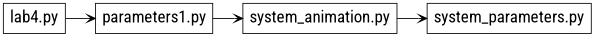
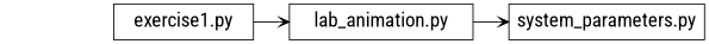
  digraph {
    fontname="Roboto Condensed"
    rankdir=LR
    node [color=black fontname="Roboto Condensed" fontsize=20 shape=box]
    edge [arrowhead=vee fontname="Roboto Condensed"]
-   n1 [label="parameters1.py"]
+   n1 [label="exercise1.py"]
    "system_parameters.py"
-   "system_animation.py"
-   n4 [label="lab4.py"]
+   "system_animation.py" [label="lab_animation.py"]
    subgraph sub_1 {
      color=black
      n1
      "system_parameters.py"
      "system_animation.py"
    }
    n1 -> "system_animation.py"
    "system_animation.py" -> "system_parameters.py"
-   n4 -> n1
  }
